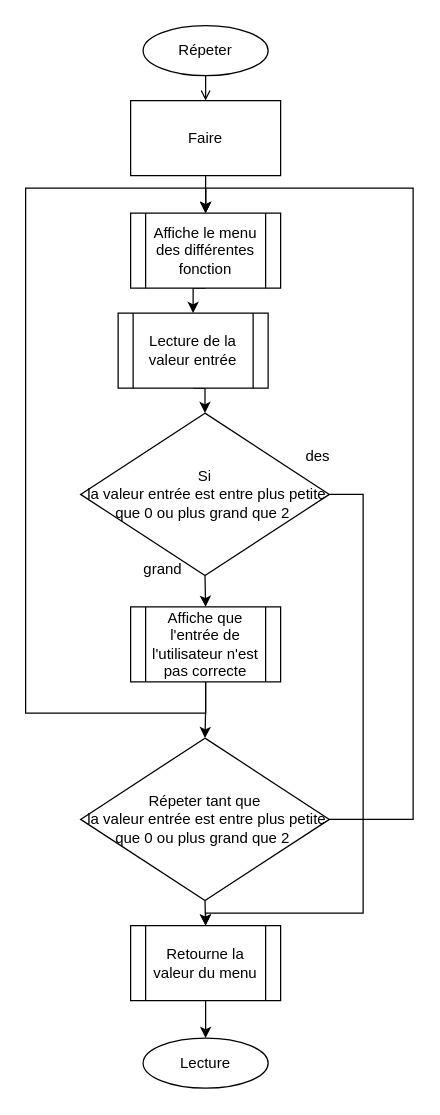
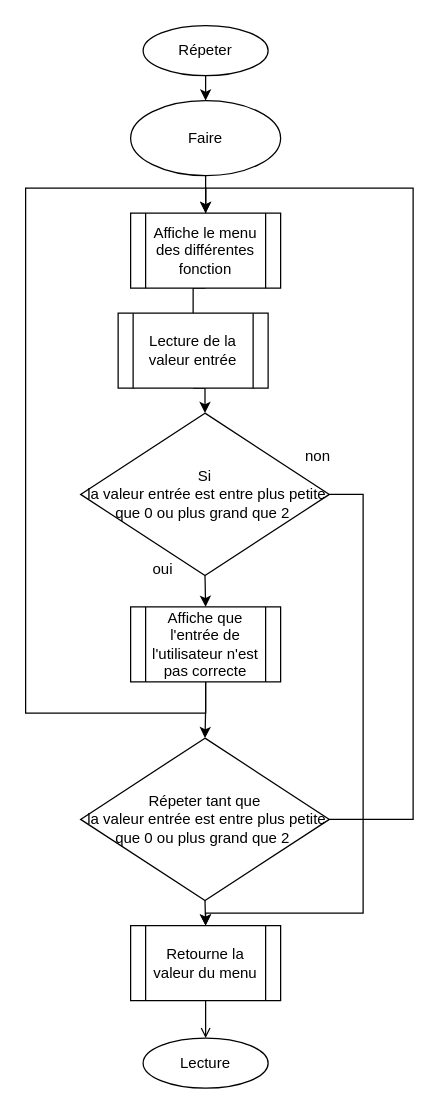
  <mxCell id="0" />
  <mxCell id="1" parent="0" />
- <mxCell id="2" style="edgeStyle=orthogonalEdgeStyle;rounded=0;orthogonalLoop=1;jettySize=auto;html=1;exitX=0.5;exitY=1;exitDx=0;exitDy=0;entryX=0.5;entryY=0;entryDx=0;entryDy=0;" parent="1" source="3" target="12" edge="1"><mxGeometry relative="1" as="geometry" /></mxCell>
+ <mxCell id="2" style="edgeStyle=orthogonalEdgeStyle;rounded=0;orthogonalLoop=1;jettySize=auto;html=1;exitX=0.5;exitY=1;exitDx=0;exitDy=0;entryX=0.5;entryY=0;entryDx=0;entryDy=0;endArrow=none;" parent="1" source="3" target="12" edge="1"><mxGeometry relative="1" as="geometry" /></mxCell>
  <mxCell id="3" value="Affiche le menu des différentes fonction" style="shape=process;whiteSpace=wrap;html=1;backgroundOutline=1;" parent="1" vertex="1"><mxGeometry x="104" y="170" width="120" height="60" as="geometry" /></mxCell>
  <mxCell id="4" style="edgeStyle=orthogonalEdgeStyle;rounded=0;orthogonalLoop=1;jettySize=auto;html=1;entryX=0.5;entryY=0;entryDx=0;entryDy=0;exitX=0.5;exitY=1;exitDx=0;exitDy=0;" parent="1" source="16" target="3" edge="1"><mxGeometry relative="1" as="geometry"><Array as="points"><mxPoint x="164" y="570" /><mxPoint x="20" y="570" /><mxPoint x="20" y="150" /><mxPoint x="164" y="150" /></Array></mxGeometry></mxCell>
  <mxCell id="5" style="edgeStyle=orthogonalEdgeStyle;rounded=0;orthogonalLoop=1;jettySize=auto;html=1;exitX=0.5;exitY=1;exitDx=0;exitDy=0;entryX=0.5;entryY=0;entryDx=0;entryDy=0;" parent="1" source="7" target="16" edge="1"><mxGeometry relative="1" as="geometry" /></mxCell>
  <mxCell id="6" style="edgeStyle=orthogonalEdgeStyle;rounded=0;orthogonalLoop=1;jettySize=auto;html=1;exitX=1;exitY=0.5;exitDx=0;exitDy=0;entryX=0.5;entryY=0;entryDx=0;entryDy=0;" parent="1" source="7" target="18" edge="1"><mxGeometry relative="1" as="geometry"><Array as="points"><mxPoint x="290" y="395" /><mxPoint x="290" y="730" /><mxPoint x="164" y="730" /></Array></mxGeometry></mxCell>
  <mxCell id="7" value="Si&lt;br&gt;&amp;nbsp;la valeur entrée est entre plus petite que 0 ou plus grand que 2&amp;nbsp;" style="rhombus;whiteSpace=wrap;html=1;" parent="1" vertex="1"><mxGeometry x="64" y="330" width="199" height="130" as="geometry" /></mxCell>
- <mxCell id="8" style="edgeStyle=orthogonalEdgeStyle;rounded=0;orthogonalLoop=1;jettySize=auto;html=1;startArrow=none;" parent="1" source="20" target="3" edge="1"><mxGeometry relative="1" as="geometry" /></mxCell>
- <mxCell id="9" style="edgeStyle=orthogonalEdgeStyle;rounded=0;orthogonalLoop=1;jettySize=auto;html=1;exitX=0.5;exitY=1;exitDx=0;exitDy=0;entryX=0.5;entryY=0;entryDx=0;entryDy=0;endArrow=open;" parent="1" source="10" target="20" edge="1"><mxGeometry relative="1" as="geometry" /></mxCell>
+ <mxCell id="8" style="edgeStyle=orthogonalEdgeStyle;rounded=0;orthogonalLoop=1;jettySize=auto;html=1;startArrow=none;endArrow=none;" parent="1" source="20" target="3" edge="1"><mxGeometry relative="1" as="geometry" /></mxCell>
+ <mxCell id="9" style="edgeStyle=orthogonalEdgeStyle;rounded=0;orthogonalLoop=1;jettySize=auto;html=1;exitX=0.5;exitY=1;exitDx=0;exitDy=0;entryX=0.5;entryY=0;entryDx=0;entryDy=0;" parent="1" source="10" target="20" edge="1"><mxGeometry relative="1" as="geometry" /></mxCell>
  <mxCell id="10" value="Répeter" style="ellipse;whiteSpace=wrap;html=1;" parent="1" vertex="1"><mxGeometry x="114" y="20" width="100" height="40" as="geometry" /></mxCell>
  <mxCell id="11" style="edgeStyle=orthogonalEdgeStyle;rounded=0;orthogonalLoop=1;jettySize=auto;html=1;exitX=0.5;exitY=1;exitDx=0;exitDy=0;entryX=0.5;entryY=0;entryDx=0;entryDy=0;" parent="1" source="12" target="7" edge="1"><mxGeometry relative="1" as="geometry" /></mxCell>
  <mxCell id="12" value="Lecture de la valeur entrée" style="shape=process;whiteSpace=wrap;html=1;backgroundOutline=1;" parent="1" vertex="1"><mxGeometry x="94" y="250" width="120" height="60" as="geometry" /></mxCell>
- <mxCell id="13" value="des" style="text;html=1;strokeColor=none;fillColor=none;align=center;verticalAlign=middle;whiteSpace=wrap;rounded=0;" parent="1" vertex="1"><mxGeometry x="224" y="350" width="60" height="30" as="geometry" /></mxCell>
- <mxCell id="14" value="grand" style="text;html=1;strokeColor=none;fillColor=none;align=center;verticalAlign=middle;whiteSpace=wrap;rounded=0;" parent="1" vertex="1"><mxGeometry x="100" y="440" width="60" height="30" as="geometry" /></mxCell>
+ <mxCell id="13" value="non" style="text;html=1;strokeColor=none;fillColor=none;align=center;verticalAlign=middle;whiteSpace=wrap;rounded=0;" parent="1" vertex="1"><mxGeometry x="224" y="350" width="60" height="30" as="geometry" /></mxCell>
+ <mxCell id="14" value="oui" style="text;html=1;strokeColor=none;fillColor=none;align=center;verticalAlign=middle;whiteSpace=wrap;rounded=0;" parent="1" vertex="1"><mxGeometry x="100" y="440" width="60" height="30" as="geometry" /></mxCell>
  <mxCell id="15" style="edgeStyle=orthogonalEdgeStyle;rounded=0;orthogonalLoop=1;jettySize=auto;html=1;exitX=0.5;exitY=1;exitDx=0;exitDy=0;" parent="1" source="16" target="23" edge="1"><mxGeometry relative="1" as="geometry" /></mxCell>
  <mxCell id="16" value="Affiche que l'entrée de l'utilisateur n'est pas correcte" style="shape=process;whiteSpace=wrap;html=1;backgroundOutline=1;" parent="1" vertex="1"><mxGeometry x="104" y="485" width="120" height="60" as="geometry" /></mxCell>
- <mxCell id="17" style="edgeStyle=orthogonalEdgeStyle;rounded=0;orthogonalLoop=1;jettySize=auto;html=1;exitX=0.5;exitY=1;exitDx=0;exitDy=0;entryX=0.5;entryY=0;entryDx=0;entryDy=0;" parent="1" source="18" target="19" edge="1"><mxGeometry relative="1" as="geometry" /></mxCell>
+ <mxCell id="17" style="edgeStyle=orthogonalEdgeStyle;rounded=0;orthogonalLoop=1;jettySize=auto;html=1;exitX=0.5;exitY=1;exitDx=0;exitDy=0;entryX=0.5;entryY=0;entryDx=0;entryDy=0;endArrow=open;" parent="1" source="18" target="19" edge="1"><mxGeometry relative="1" as="geometry" /></mxCell>
  <mxCell id="18" value="Retourne la valeur du menu" style="shape=process;whiteSpace=wrap;html=1;backgroundOutline=1;" parent="1" vertex="1"><mxGeometry x="104" y="740" width="120" height="60" as="geometry" /></mxCell>
  <mxCell id="19" value="Lecture" style="ellipse;whiteSpace=wrap;html=1;" parent="1" vertex="1"><mxGeometry x="114" y="830" width="100" height="40" as="geometry" /></mxCell>
- <mxCell id="20" value="Faire" style="rounded=0;whiteSpace=wrap;html=1;" parent="1" vertex="1"><mxGeometry x="104" y="80" width="120" height="60" as="geometry" /></mxCell>
+ <mxCell id="20" value="Faire" style="ellipse;whiteSpace=wrap;html=1;" parent="1" vertex="1"><mxGeometry x="104" y="80" width="120" height="60" as="geometry" /></mxCell>
  <mxCell id="21" style="edgeStyle=orthogonalEdgeStyle;rounded=0;orthogonalLoop=1;jettySize=auto;html=1;exitX=0.5;exitY=1;exitDx=0;exitDy=0;entryX=0.5;entryY=0;entryDx=0;entryDy=0;" parent="1" source="23" target="18" edge="1"><mxGeometry relative="1" as="geometry" /></mxCell>
  <mxCell id="22" style="edgeStyle=orthogonalEdgeStyle;rounded=0;orthogonalLoop=1;jettySize=auto;html=1;exitX=1;exitY=0.5;exitDx=0;exitDy=0;entryX=0.5;entryY=0;entryDx=0;entryDy=0;" parent="1" source="23" target="3" edge="1"><mxGeometry relative="1" as="geometry"><Array as="points"><mxPoint x="330" y="655" /><mxPoint x="330" y="150" /><mxPoint x="164" y="150" /></Array></mxGeometry></mxCell>
  <mxCell id="23" value="Répeter tant que&lt;br&gt;&amp;nbsp;la valeur entrée est entre plus petite que 0 ou plus grand que 2&amp;nbsp;" style="rhombus;whiteSpace=wrap;html=1;" parent="1" vertex="1"><mxGeometry x="64" y="590" width="199" height="130" as="geometry" /></mxCell>
